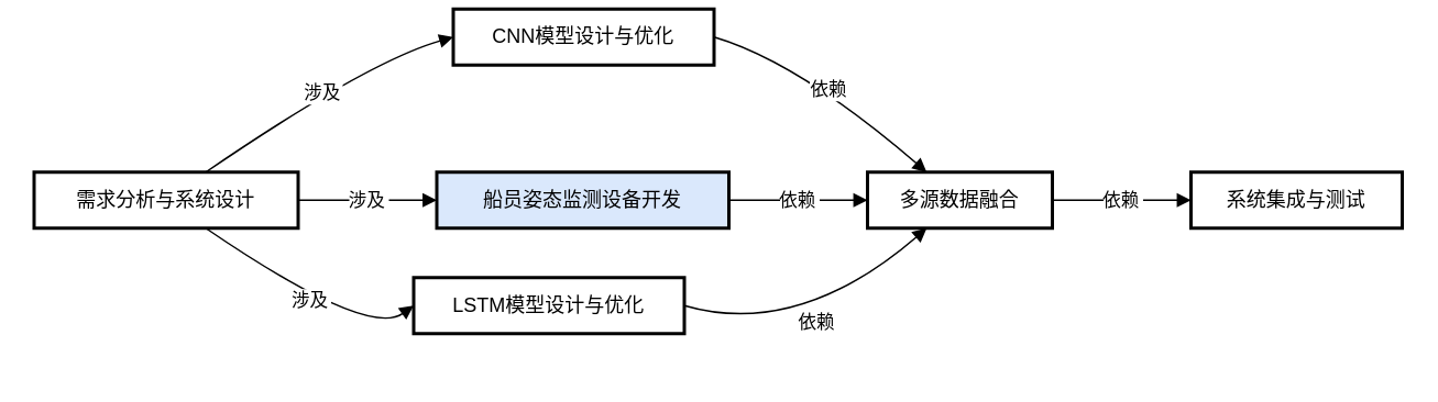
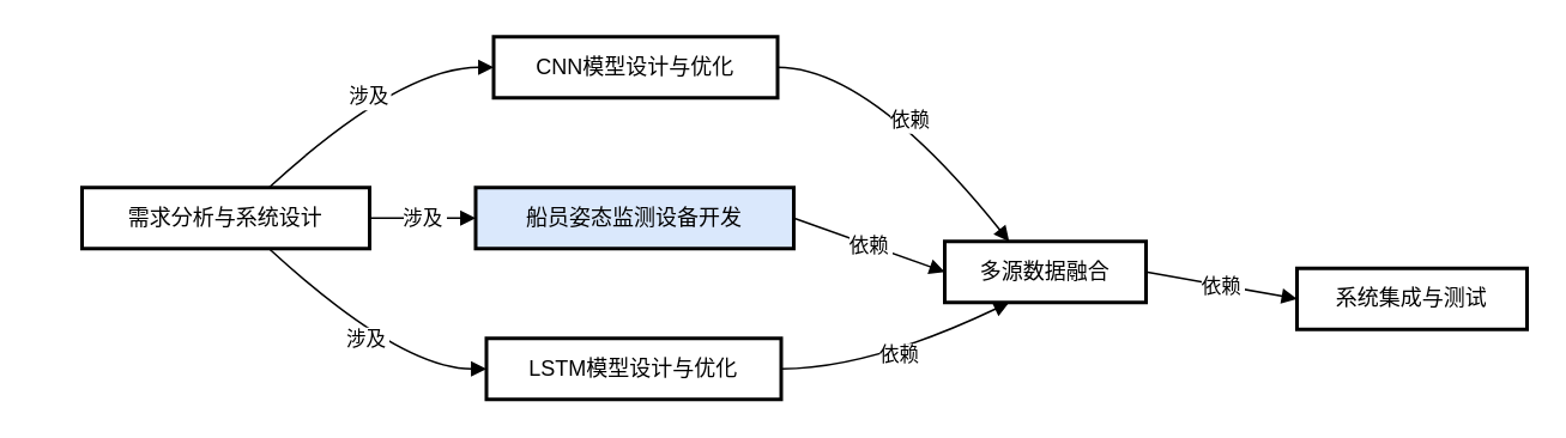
  <mxCell id="0" />
  <mxCell id="1" parent="0" />
- <mxCell id="2" value="需求分析与系统设计" style="whiteSpace=wrap;strokeWidth=2;" vertex="1" parent="1"><mxGeometry y="104" width="160" height="34" as="geometry" x="20" /></mxCell>
- <mxCell id="3" value="CNN模型设计与优化" style="whiteSpace=wrap;strokeWidth=2;" vertex="1" parent="1"><mxGeometry x="274" y="5" width="158" height="34" as="geometry" /></mxCell>
- <mxCell id="4" value="多源数据融合" style="whiteSpace=wrap;strokeWidth=2;" vertex="1" parent="1"><mxGeometry x="525" y="104" width="112" height="34" as="geometry" /></mxCell>
+ <mxCell id="2" value="需求分析与系统设计" style="whiteSpace=wrap;strokeWidth=2;" vertex="1" parent="1"><mxGeometry x="45" y="104" width="160" height="34" as="geometry" /></mxCell>
+ <mxCell id="3" value="CNN模型设计与优化" style="whiteSpace=wrap;strokeWidth=2;" vertex="1" parent="1"><mxGeometry x="274" width="158" height="34" as="geometry" y="20" /></mxCell>
+ <mxCell id="4" value="多源数据融合" style="whiteSpace=wrap;strokeWidth=2;" vertex="1" parent="1"><mxGeometry x="525" y="134" width="112" height="34" as="geometry" /></mxCell>
  <mxCell id="5" value="船员姿态监测设备开发" style="whiteSpace=wrap;strokeWidth=2;fillColor=#dae8fc;" vertex="1" parent="1"><mxGeometry x="264" y="104" width="177" height="34" as="geometry" /></mxCell>
- <mxCell id="6" value="LSTM模型设计与优化" style="whiteSpace=wrap;strokeWidth=2;" vertex="1" parent="1"><mxGeometry x="250" y="168" width="164" height="34" as="geometry" /></mxCell>
- <mxCell id="7" value="系统集成与测试" style="whiteSpace=wrap;strokeWidth=2;" vertex="1" parent="1"><mxGeometry x="721" y="104" width="128" height="34" as="geometry" /></mxCell>
+ <mxCell id="6" value="LSTM模型设计与优化" style="whiteSpace=wrap;strokeWidth=2;" vertex="1" parent="1"><mxGeometry x="270" y="188" width="164" height="34" as="geometry" /></mxCell>
+ <mxCell id="7" value="系统集成与测试" style="whiteSpace=wrap;strokeWidth=2;" vertex="1" parent="1"><mxGeometry x="721" y="149" width="128" height="34" as="geometry" /></mxCell>
  <mxCell id="8" value="涉及" style="curved=1;startArrow=none;endArrow=block;exitX=0.65;exitY=0;entryX=0;entryY=0.5;" edge="1" parent="1" source="2" target="3"><mxGeometry relative="1" as="geometry"><Array as="points"><mxPoint x="222" y="37" /></Array></mxGeometry></mxCell>
  <mxCell id="9" value="依赖" style="curved=1;startArrow=none;endArrow=block;exitX=1;exitY=0.5;entryX=0.32;entryY=0;" edge="1" parent="1" source="3" target="4"><mxGeometry relative="1" as="geometry"><Array as="points"><mxPoint x="483" y="37" /></Array></mxGeometry></mxCell>
  <mxCell id="10" value="涉及" style="curved=1;startArrow=none;endArrow=block;exitX=1;exitY=0.5;entryX=0;entryY=0.5;" edge="1" parent="1" source="2" target="5"><mxGeometry relative="1" as="geometry"><Array as="points" /></mxGeometry></mxCell>
  <mxCell id="11" value="依赖" style="curved=1;startArrow=none;endArrow=block;exitX=1;exitY=0.5;entryX=0;entryY=0.5;" edge="1" parent="1" source="5" target="4"><mxGeometry relative="1" as="geometry"><Array as="points" /></mxGeometry></mxCell>
  <mxCell id="12" value="涉及" style="curved=1;startArrow=none;endArrow=block;exitX=0.65;exitY=1;entryX=0;entryY=0.5;" edge="1" parent="1" source="2" target="6"><mxGeometry relative="1" as="geometry"><Array as="points"><mxPoint x="222" y="205" /></Array></mxGeometry></mxCell>
  <mxCell id="13" value="依赖" style="curved=1;startArrow=none;endArrow=block;exitX=1;exitY=0.5;entryX=0.32;entryY=1;" edge="1" parent="1" source="6" target="4"><mxGeometry relative="1" as="geometry"><Array as="points"><mxPoint x="483" y="205" /></Array></mxGeometry></mxCell>
  <mxCell id="14" value="依赖" style="curved=1;startArrow=none;endArrow=block;exitX=1;exitY=0.5;entryX=0;entryY=0.5;" edge="1" parent="1" source="4" target="7"><mxGeometry relative="1" as="geometry"><Array as="points" /></mxGeometry></mxCell>
